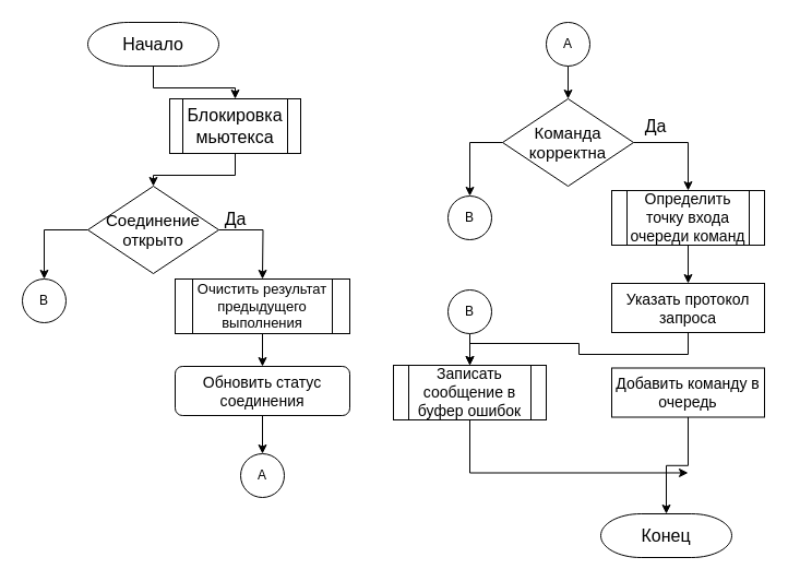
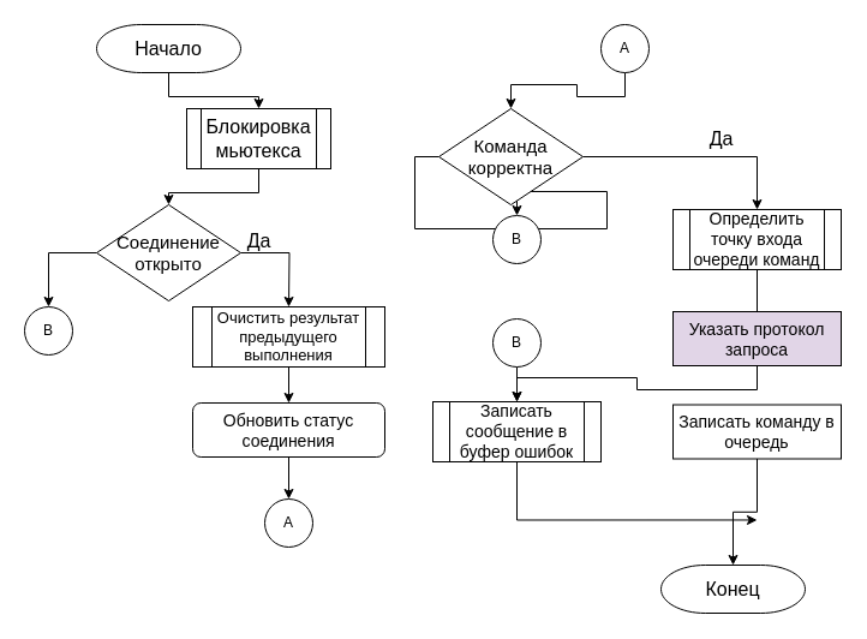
  <mxCell id="0" />
  <mxCell id="1" parent="0" />
  <mxCell id="2" style="edgeStyle=orthogonalEdgeStyle;rounded=0;orthogonalLoop=1;jettySize=auto;html=1;exitX=0.5;exitY=1;exitDx=0;exitDy=0;exitPerimeter=0;entryX=0.5;entryY=0;entryDx=0;entryDy=0;" parent="1" source="3" target="5" edge="1"><mxGeometry relative="1" as="geometry" /></mxCell>
  <mxCell id="3" value="&lt;font style=&quot;font-size: 16px&quot;&gt;Начало&lt;/font&gt;" style="strokeWidth=1;html=1;shape=mxgraph.flowchart.terminator;whiteSpace=wrap;" parent="1" vertex="1"><mxGeometry x="80" y="20" width="120" height="40" as="geometry" /></mxCell>
  <mxCell id="4" style="edgeStyle=orthogonalEdgeStyle;rounded=0;orthogonalLoop=1;jettySize=auto;html=1;exitX=0.5;exitY=1;exitDx=0;exitDy=0;entryX=0.5;entryY=0;entryDx=0;entryDy=0;entryPerimeter=0;" parent="1" source="5" target="8" edge="1"><mxGeometry relative="1" as="geometry" /></mxCell>
  <mxCell id="5" value="&lt;font style=&quot;font-size: 16px&quot;&gt;Блокировка мьютекса&lt;/font&gt;" style="shape=process;whiteSpace=wrap;html=1;backgroundOutline=1;rounded=0;strokeWidth=1;" parent="1" vertex="1"><mxGeometry x="155" y="90" width="120" height="50" as="geometry" /></mxCell>
  <mxCell id="6" style="edgeStyle=orthogonalEdgeStyle;rounded=0;orthogonalLoop=1;jettySize=auto;html=1;exitX=0;exitY=0.5;exitDx=0;exitDy=0;exitPerimeter=0;entryX=0.5;entryY=0;entryDx=0;entryDy=0;" parent="1" source="8" target="9" edge="1"><mxGeometry relative="1" as="geometry" /></mxCell>
  <mxCell id="7" style="edgeStyle=orthogonalEdgeStyle;rounded=0;orthogonalLoop=1;jettySize=auto;html=1;exitX=1;exitY=0.5;exitDx=0;exitDy=0;exitPerimeter=0;entryX=0.5;entryY=0;entryDx=0;entryDy=0;entryPerimeter=0;" parent="1" source="8" edge="1"><mxGeometry relative="1" as="geometry"><mxPoint x="240" y="255" as="targetPoint" /></mxGeometry></mxCell>
  <mxCell id="8" value="&lt;font style=&quot;font-size: 15px&quot;&gt;Соединение &lt;br&gt;открыто&lt;/font&gt;" style="strokeWidth=1;html=1;shape=mxgraph.flowchart.decision;whiteSpace=wrap;rounded=0;" parent="1" vertex="1"><mxGeometry x="80" y="170" width="120" height="80" as="geometry" /></mxCell>
  <mxCell id="9" value="B" style="ellipse;whiteSpace=wrap;html=1;aspect=fixed;rounded=0;strokeWidth=1;" parent="1" vertex="1"><mxGeometry x="20" y="255" width="40" height="40" as="geometry" /></mxCell>
  <mxCell id="10" value="&lt;font style=&quot;font-size: 16px&quot;&gt;Да&lt;/font&gt;" style="text;html=1;align=center;verticalAlign=middle;resizable=0;points=[];autosize=1;" parent="1" vertex="1"><mxGeometry x="195" y="190" width="40" height="20" as="geometry" /></mxCell>
  <mxCell id="11" style="edgeStyle=orthogonalEdgeStyle;rounded=0;orthogonalLoop=1;jettySize=auto;html=1;exitX=0.5;exitY=1;exitDx=0;exitDy=0;entryX=0.5;entryY=0;entryDx=0;entryDy=0;" parent="1" source="12" target="26" edge="1"><mxGeometry relative="1" as="geometry" /></mxCell>
  <mxCell id="12" value="&lt;font style=&quot;font-size: 13px&quot;&gt;Очистить результат предыдущего выполнения&lt;/font&gt;" style="shape=process;whiteSpace=wrap;html=1;backgroundOutline=1;rounded=0;strokeWidth=1;" parent="1" vertex="1"><mxGeometry x="160" y="255" width="160" height="50" as="geometry" /></mxCell>
  <mxCell id="13" style="edgeStyle=orthogonalEdgeStyle;rounded=0;orthogonalLoop=1;jettySize=auto;html=1;exitX=0.5;exitY=1;exitDx=0;exitDy=0;entryX=0.5;entryY=0;entryDx=0;entryDy=0;entryPerimeter=0;" parent="1" source="14" target="17" edge="1"><mxGeometry relative="1" as="geometry" /></mxCell>
  <mxCell id="14" value="A" style="ellipse;whiteSpace=wrap;html=1;aspect=fixed;rounded=0;strokeWidth=1;" parent="1" vertex="1"><mxGeometry x="500" y="20" width="40" height="40" as="geometry" /></mxCell>
  <mxCell id="15" style="edgeStyle=orthogonalEdgeStyle;rounded=0;orthogonalLoop=1;jettySize=auto;html=1;exitX=0;exitY=0.5;exitDx=0;exitDy=0;exitPerimeter=0;entryX=0.5;entryY=0;entryDx=0;entryDy=0;" parent="1" source="17" target="18" edge="1"><mxGeometry relative="1" as="geometry"><mxPoint x="430" y="330" as="targetPoint" /></mxGeometry></mxCell>
  <mxCell id="16" style="edgeStyle=orthogonalEdgeStyle;rounded=0;orthogonalLoop=1;jettySize=auto;html=1;exitX=1;exitY=0.5;exitDx=0;exitDy=0;exitPerimeter=0;entryX=0.5;entryY=0;entryDx=0;entryDy=0;" parent="1" source="17" target="20" edge="1"><mxGeometry relative="1" as="geometry"><mxPoint x="630" y="340" as="targetPoint" /></mxGeometry></mxCell>
- <mxCell id="17" value="&lt;span style=&quot;font-size: 15px&quot;&gt;Команда корректна&lt;/span&gt;" style="strokeWidth=1;html=1;shape=mxgraph.flowchart.decision;whiteSpace=wrap;rounded=0;" parent="1" vertex="1"><mxGeometry x="460" y="90" width="120" height="80" as="geometry" /></mxCell>
+ <mxCell id="17" value="&lt;span style=&quot;font-size: 15px&quot;&gt;Команда корректна&lt;/span&gt;" style="strokeWidth=1;html=1;shape=mxgraph.flowchart.decision;whiteSpace=wrap;rounded=0;" parent="1" vertex="1"><mxGeometry x="365" y="90" width="120" height="80" as="geometry" /></mxCell>
  <mxCell id="18" value="B" style="ellipse;whiteSpace=wrap;html=1;aspect=fixed;rounded=0;strokeWidth=1;" parent="1" vertex="1"><mxGeometry x="410" y="179" width="40" height="40" as="geometry" /></mxCell>
- <mxCell id="19" style="edgeStyle=orthogonalEdgeStyle;rounded=0;orthogonalLoop=1;jettySize=auto;html=1;exitX=0.5;exitY=1;exitDx=0;exitDy=0;entryX=0.5;entryY=0;entryDx=0;entryDy=0;" parent="1" source="20" target="22" edge="1"><mxGeometry relative="1" as="geometry" /></mxCell>
+ <mxCell id="19" style="edgeStyle=orthogonalEdgeStyle;rounded=0;orthogonalLoop=1;jettySize=auto;html=1;exitX=0.5;exitY=1;exitDx=0;exitDy=0;entryX=0.5;entryY=0;entryDx=0;entryDy=0;endArrow=none;" parent="1" source="20" target="22" edge="1"><mxGeometry relative="1" as="geometry" /></mxCell>
  <mxCell id="20" value="&lt;font style=&quot;font-size: 14px&quot;&gt;Определить точку входа очереди команд&lt;/font&gt;" style="shape=process;whiteSpace=wrap;html=1;backgroundOutline=1;rounded=0;strokeWidth=1;" parent="1" vertex="1"><mxGeometry x="560" y="174" width="140" height="50" as="geometry" /></mxCell>
  <mxCell id="21" style="edgeStyle=orthogonalEdgeStyle;rounded=0;orthogonalLoop=1;jettySize=auto;html=1;exitX=0.5;exitY=1;exitDx=0;exitDy=0;" parent="1" source="22" target="33" edge="1"><mxGeometry relative="1" as="geometry" /></mxCell>
- <mxCell id="22" value="&lt;font style=&quot;font-size: 14px&quot;&gt;Указать протокол запроса&lt;/font&gt;" style="rounded=0;whiteSpace=wrap;html=1;strokeWidth=1;" parent="1" vertex="1"><mxGeometry x="560" y="259" width="140" height="45" as="geometry" /></mxCell>
+ <mxCell id="22" value="&lt;font style=&quot;font-size: 14px&quot;&gt;Указать протокол запроса&lt;/font&gt;" style="rounded=0;whiteSpace=wrap;html=1;strokeWidth=1;fillColor=#e1d5e7;" parent="1" vertex="1"><mxGeometry x="560" y="259" width="140" height="45" as="geometry" /></mxCell>
  <mxCell id="23" style="edgeStyle=orthogonalEdgeStyle;rounded=0;orthogonalLoop=1;jettySize=auto;html=1;exitX=0.5;exitY=1;exitDx=0;exitDy=0;entryX=0.5;entryY=0;entryDx=0;entryDy=0;entryPerimeter=0;" parent="1" source="24" target="29" edge="1"><mxGeometry relative="1" as="geometry"><mxPoint x="630" y="411.5" as="targetPoint" /></mxGeometry></mxCell>
- <mxCell id="24" value="&lt;font style=&quot;font-size: 14px&quot;&gt;Добавить команду в очередь&lt;/font&gt;" style="rounded=0;whiteSpace=wrap;html=1;strokeWidth=1;" parent="1" vertex="1"><mxGeometry x="560" y="336.5" width="140" height="45" as="geometry" /></mxCell>
+ <mxCell id="24" value="&lt;font style=&quot;font-size: 14px&quot;&gt;Записать команду в очередь&lt;/font&gt;" style="rounded=0;whiteSpace=wrap;html=1;strokeWidth=1;" parent="1" vertex="1"><mxGeometry x="560" y="336.5" width="140" height="45" as="geometry" /></mxCell>
  <mxCell id="25" style="edgeStyle=orthogonalEdgeStyle;rounded=0;orthogonalLoop=1;jettySize=auto;html=1;exitX=0.5;exitY=1;exitDx=0;exitDy=0;entryX=0.5;entryY=0;entryDx=0;entryDy=0;" parent="1" source="26" target="27" edge="1"><mxGeometry relative="1" as="geometry" /></mxCell>
  <mxCell id="26" value="&lt;font style=&quot;font-size: 14px&quot;&gt;Обновить статус соединения&lt;/font&gt;" style="whiteSpace=wrap;html=1;strokeWidth=1;rounded=1;" parent="1" vertex="1"><mxGeometry x="160" y="335" width="160" height="45" as="geometry" /></mxCell>
  <mxCell id="27" value="A" style="ellipse;whiteSpace=wrap;html=1;aspect=fixed;rounded=0;strokeWidth=1;" parent="1" vertex="1"><mxGeometry x="220" y="415" width="40" height="40" as="geometry" /></mxCell>
  <mxCell id="28" value="&lt;font style=&quot;font-size: 16px&quot;&gt;Да&lt;/font&gt;" style="text;html=1;align=center;verticalAlign=middle;resizable=0;points=[];autosize=1;" parent="1" vertex="1"><mxGeometry x="580" y="105" width="40" height="20" as="geometry" /></mxCell>
  <mxCell id="29" value="&lt;font style=&quot;font-size: 16px&quot;&gt;Конец&lt;/font&gt;" style="strokeWidth=1;html=1;shape=mxgraph.flowchart.terminator;whiteSpace=wrap;" parent="1" vertex="1"><mxGeometry x="550" y="470" width="120" height="40" as="geometry" /></mxCell>
  <mxCell id="30" style="edgeStyle=orthogonalEdgeStyle;rounded=0;orthogonalLoop=1;jettySize=auto;html=1;exitX=0.5;exitY=1;exitDx=0;exitDy=0;entryX=0.5;entryY=0;entryDx=0;entryDy=0;" parent="1" source="31" target="33" edge="1"><mxGeometry relative="1" as="geometry" /></mxCell>
  <mxCell id="31" value="B" style="ellipse;whiteSpace=wrap;html=1;aspect=fixed;rounded=0;strokeWidth=1;" parent="1" vertex="1"><mxGeometry x="410" y="265" width="40" height="40" as="geometry" /></mxCell>
  <mxCell id="32" style="edgeStyle=orthogonalEdgeStyle;rounded=0;orthogonalLoop=1;jettySize=auto;html=1;exitX=0.5;exitY=1;exitDx=0;exitDy=0;" parent="1" source="33" edge="1"><mxGeometry relative="1" as="geometry"><mxPoint x="630" y="432.47" as="targetPoint" /><Array as="points"><mxPoint x="430" y="432.47" /></Array></mxGeometry></mxCell>
  <mxCell id="33" value="&lt;font style=&quot;font-size: 14px&quot;&gt;Записать сообщение в буфер ошибок&lt;/font&gt;" style="shape=process;whiteSpace=wrap;html=1;backgroundOutline=1;rounded=0;strokeWidth=1;" parent="1" vertex="1"><mxGeometry x="360" y="334" width="140" height="50" as="geometry" /></mxCell>
